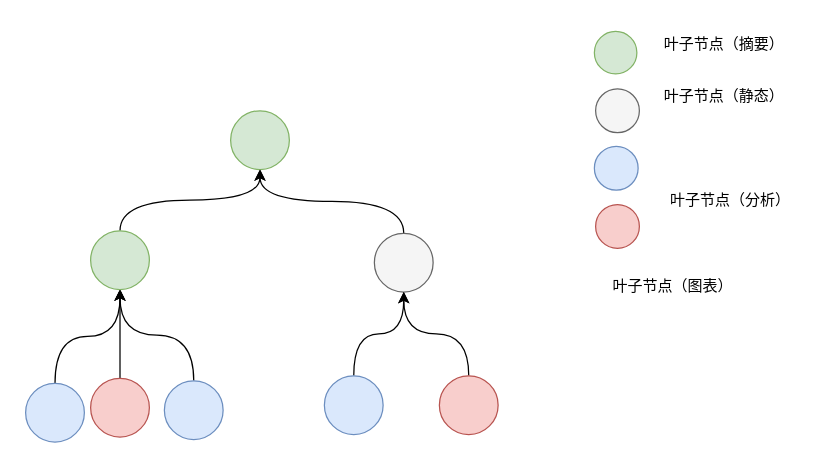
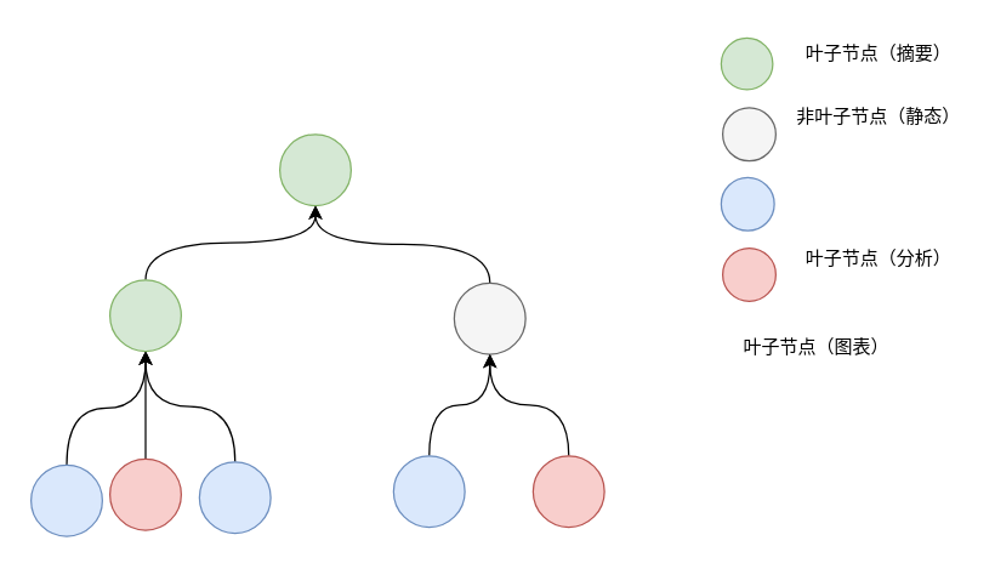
  <mxCell id="0" />
  <mxCell id="1" parent="0" />
  <mxCell id="2" style="edgeStyle=orthogonalEdgeStyle;rounded=0;orthogonalLoop=1;jettySize=auto;html=1;entryX=0.5;entryY=1;entryDx=0;entryDy=0;curved=1;exitX=0.5;exitY=0;exitDx=0;exitDy=0;" edge="1" parent="1" source="3" target="9"><mxGeometry relative="1" as="geometry" /></mxCell>
  <mxCell id="3" value="" style="ellipse;whiteSpace=wrap;html=1;aspect=fixed;fillColor=#dae8fc;strokeColor=#6c8ebf;" vertex="1" parent="1"><mxGeometry x="20" y="306" width="47" height="47" as="geometry" /></mxCell>
  <mxCell id="4" style="edgeStyle=orthogonalEdgeStyle;rounded=0;orthogonalLoop=1;jettySize=auto;html=1;curved=1;" edge="1" parent="1" source="5" target="9"><mxGeometry relative="1" as="geometry" /></mxCell>
  <mxCell id="5" value="" style="ellipse;whiteSpace=wrap;html=1;aspect=fixed;fillColor=#f8cecc;strokeColor=#b85450;" vertex="1" parent="1"><mxGeometry x="72" y="302" width="47" height="47" as="geometry" /></mxCell>
  <mxCell id="6" style="edgeStyle=orthogonalEdgeStyle;rounded=0;orthogonalLoop=1;jettySize=auto;html=1;entryX=0.5;entryY=1;entryDx=0;entryDy=0;curved=1;exitX=0.5;exitY=0;exitDx=0;exitDy=0;" edge="1" parent="1" source="7" target="9"><mxGeometry relative="1" as="geometry" /></mxCell>
  <mxCell id="7" value="" style="ellipse;whiteSpace=wrap;html=1;aspect=fixed;fillColor=#dae8fc;strokeColor=#6c8ebf;" vertex="1" parent="1"><mxGeometry x="131" y="304" width="47" height="47" as="geometry" /></mxCell>
  <mxCell id="8" style="edgeStyle=orthogonalEdgeStyle;rounded=0;orthogonalLoop=1;jettySize=auto;html=1;curved=1;exitX=0.5;exitY=0;exitDx=0;exitDy=0;" edge="1" parent="1" source="9" target="10"><mxGeometry relative="1" as="geometry" /></mxCell>
  <mxCell id="9" value="" style="ellipse;whiteSpace=wrap;html=1;aspect=fixed;fillColor=#d5e8d4;strokeColor=#82b366;" vertex="1" parent="1"><mxGeometry x="72" y="184" width="47" height="47" as="geometry" /></mxCell>
  <mxCell id="10" value="" style="ellipse;whiteSpace=wrap;html=1;aspect=fixed;fillColor=#d5e8d4;strokeColor=#82b366;" vertex="1" parent="1"><mxGeometry x="184" y="88" width="47" height="47" as="geometry" /></mxCell>
  <mxCell id="11" style="edgeStyle=orthogonalEdgeStyle;rounded=0;orthogonalLoop=1;jettySize=auto;html=1;entryX=0.5;entryY=1;entryDx=0;entryDy=0;curved=1;exitX=0.5;exitY=0;exitDx=0;exitDy=0;" edge="1" parent="1" source="12" target="10"><mxGeometry relative="1" as="geometry" /></mxCell>
  <mxCell id="12" value="" style="ellipse;whiteSpace=wrap;html=1;aspect=fixed;fillColor=#f5f5f5;fontColor=#333333;strokeColor=#666666;" vertex="1" parent="1"><mxGeometry x="299" y="186" width="47" height="47" as="geometry" /></mxCell>
  <mxCell id="13" style="edgeStyle=orthogonalEdgeStyle;rounded=0;orthogonalLoop=1;jettySize=auto;html=1;entryX=0.5;entryY=1;entryDx=0;entryDy=0;curved=1;" edge="1" parent="1" source="14" target="12"><mxGeometry relative="1" as="geometry" /></mxCell>
  <mxCell id="14" value="" style="ellipse;whiteSpace=wrap;html=1;aspect=fixed;fillColor=#dae8fc;strokeColor=#6c8ebf;" vertex="1" parent="1"><mxGeometry x="259" y="300" width="47" height="47" as="geometry" /></mxCell>
  <mxCell id="15" style="edgeStyle=orthogonalEdgeStyle;rounded=0;orthogonalLoop=1;jettySize=auto;html=1;curved=1;exitX=0.5;exitY=0;exitDx=0;exitDy=0;" edge="1" parent="1" source="16" target="12"><mxGeometry relative="1" as="geometry" /></mxCell>
  <mxCell id="16" value="" style="ellipse;whiteSpace=wrap;html=1;aspect=fixed;fillColor=#f8cecc;strokeColor=#b85450;" vertex="1" parent="1"><mxGeometry x="351" y="300" width="47" height="47" as="geometry" /></mxCell>
  <mxCell id="17" value="" style="ellipse;whiteSpace=wrap;html=1;aspect=fixed;fillColor=#d5e8d4;strokeColor=#82b366;" vertex="1" parent="1"><mxGeometry x="475" y="24.5" width="34" height="34" as="geometry" /></mxCell>
  <mxCell id="18" value="" style="ellipse;whiteSpace=wrap;html=1;aspect=fixed;fillColor=#f5f5f5;fontColor=#333333;strokeColor=#666666;" vertex="1" parent="1"><mxGeometry x="476" y="70.5" width="35" height="35" as="geometry" /></mxCell>
  <mxCell id="19" value="" style="ellipse;whiteSpace=wrap;html=1;aspect=fixed;fillColor=#dae8fc;strokeColor=#6c8ebf;" vertex="1" parent="1"><mxGeometry x="475" y="116.5" width="35" height="35" as="geometry" /></mxCell>
  <mxCell id="20" value="" style="ellipse;whiteSpace=wrap;html=1;aspect=fixed;fillColor=#f8cecc;strokeColor=#b85450;" vertex="1" parent="1"><mxGeometry x="476" y="163" width="35" height="35" as="geometry" /></mxCell>
  <mxCell id="21" value="叶子节点（摘要）" style="text;html=1;align=center;verticalAlign=middle;whiteSpace=wrap;rounded=0;" vertex="1" parent="1"><mxGeometry x="524" y="20" width="110" height="30" as="geometry" /></mxCell>
- <mxCell id="22" value="叶子节点（静态）" style="text;html=1;align=center;verticalAlign=middle;whiteSpace=wrap;rounded=0;" vertex="1" parent="1"><mxGeometry x="524" y="62" width="110" height="30" as="geometry" /></mxCell>
+ <mxCell id="22" value="非叶子节点（静态）" style="text;html=1;align=center;verticalAlign=middle;whiteSpace=wrap;rounded=0;" vertex="1" parent="1"><mxGeometry x="524" y="62" width="110" height="30" as="geometry" /></mxCell>
  <mxCell id="23" value="叶子节点（图表）" style="text;html=1;align=center;verticalAlign=middle;whiteSpace=wrap;rounded=0;" vertex="1" parent="1"><mxGeometry x="483" y="214" width="110" height="30" as="geometry" /></mxCell>
- <mxCell id="24" value="叶子节点（分析）" style="text;html=1;align=center;verticalAlign=middle;whiteSpace=wrap;rounded=0;" vertex="1" parent="1"><mxGeometry x="529" y="145" width="110" height="30" as="geometry" /></mxCell>
+ <mxCell id="24" value="叶子节点（分析）" style="text;html=1;align=center;verticalAlign=middle;whiteSpace=wrap;rounded=0;" vertex="1" parent="1"><mxGeometry x="524" y="155" width="110" height="30" as="geometry" /></mxCell>
